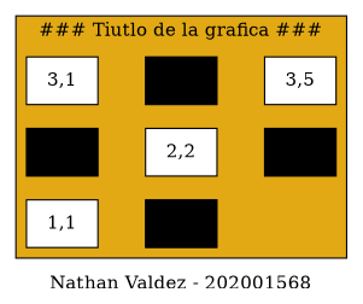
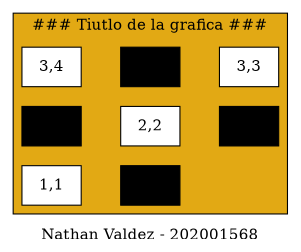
  digraph {
    label="Nathan Valdez - 202001568"
    rankdir=LR
    node [fillcolor=white group=2 shape=box style=filled]
    edge [dir=none style=invisible]
    n1 [group=1 label="1,1"]
    n2 [fillcolor=black label="2,1"]
-   n3 [group=3 label="3,1"]
+   n3 [group=3 label="3,4"]
    n4 [fillcolor=black group=1 label="1,2"]
    n5 [label="2,2"]
    n6 [fillcolor=black group=3 label="3,2"]
    n7 [fillcolor=black label="2,3"]
-   n8 [group=3 label="3,5"]
+   n8 [group=3 label="3,3"]
    subgraph cluster_1 {
      bgcolor="#E2A914"
      label="### Tiutlo de la grafica ###"
      subgraph sub_2 {
        bgcolor="#E2A914"
        label="### Tiutlo de la grafica ###"
        rank=same
        n1
        n2
        n3
      }
      subgraph sub_3 {
        bgcolor="#E2A914"
        label="### Tiutlo de la grafica ###"
        rank=same
        n4
        n5
        n6
      }
      subgraph sub_4 {
        bgcolor="#E2A914"
        label="### Tiutlo de la grafica ###"
        rank=same
        n7
        n8
      }
    }
    n1 -> n2
    n1 -> n4
    n2 -> n3
    n2 -> n5
    n3 -> n6
    n4 -> n5
    n5 -> n6
    n5 -> n7
    n6 -> n8
    n7 -> n8
  }
